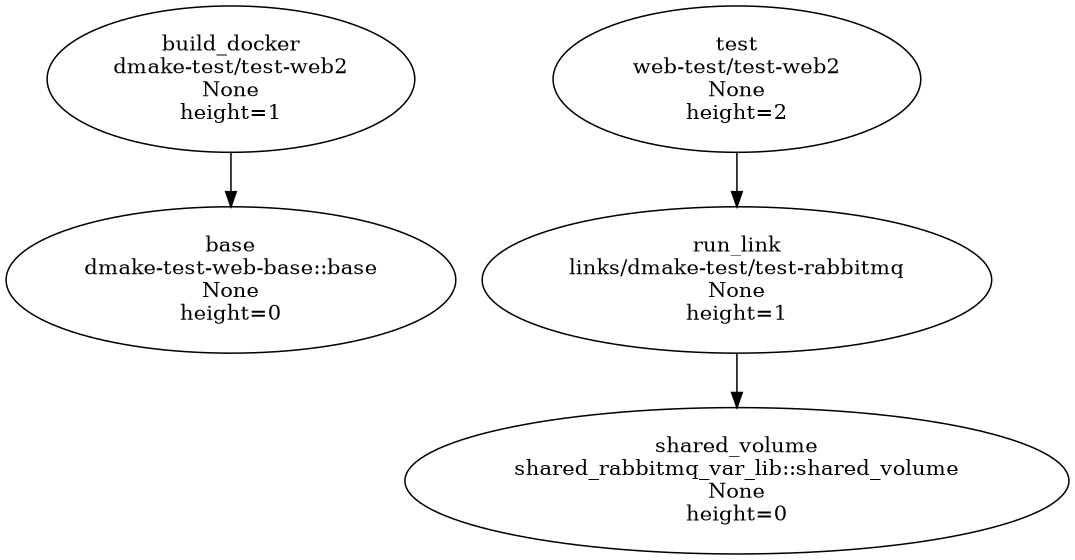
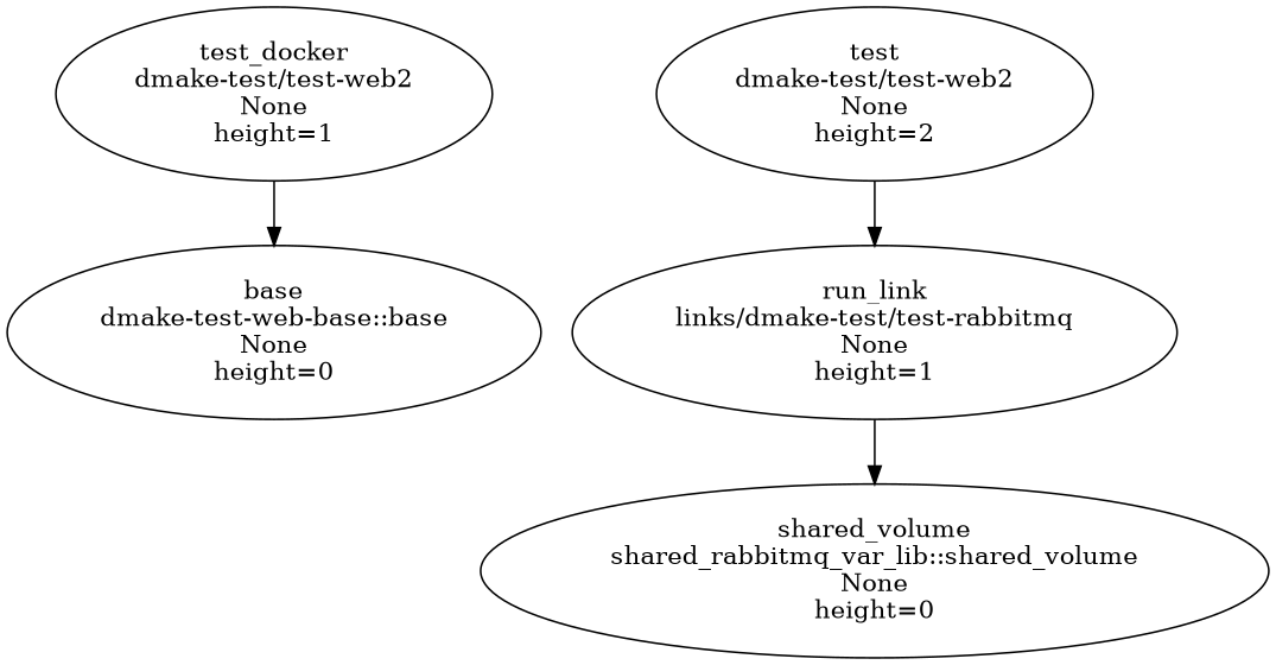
  digraph {
-   n1 [label="build_docker\ndmake-test/test-web2\nNone\nheight=1"]
+   n1 [label="test_docker\ndmake-test/test-web2\nNone\nheight=1"]
    n2 [label="base\ndmake-test-web-base::base\nNone\nheight=0"]
    n3 [label="run_link\nlinks/dmake-test/test-rabbitmq\nNone\nheight=1"]
    n4 [label="shared_volume\nshared_rabbitmq_var_lib::shared_volume\nNone\nheight=0"]
-   n5 [label="test\nweb-test/test-web2\nNone\nheight=2"]
+   n5 [label="test\ndmake-test/test-web2\nNone\nheight=2"]
    subgraph sub_1 {
      rank=same
      n1
    }
    subgraph sub_2 {
      rank=same
      n2
    }
    subgraph sub_3 {
      rank=same
      n3
    }
    subgraph sub_4 {
      rank=same
      n4
    }
    subgraph sub_5 {
      rank=same
      n5
    }
    n1 -> n2
    n3 -> n4
    n5 -> n3
  }
